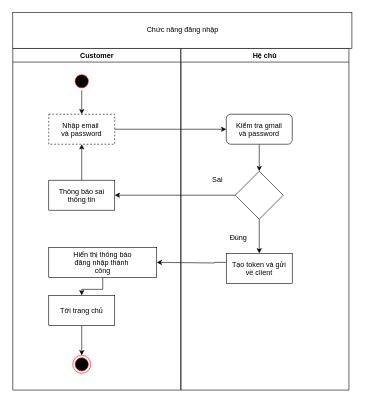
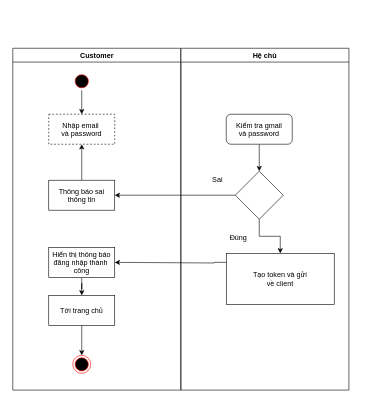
  <mxCell id="0" />
  <mxCell id="1" parent="0" />
  <mxCell id="2" value="Customer" style="swimlane;whiteSpace=wrap" parent="1" vertex="1"><mxGeometry x="20.5" y="80" width="280" height="570" as="geometry" /></mxCell>
  <mxCell id="3" value="" style="edgeStyle=orthogonalEdgeStyle;rounded=0;orthogonalLoop=1;jettySize=auto;html=1;" parent="2" source="4" target="5" edge="1"><mxGeometry relative="1" as="geometry" /></mxCell>
  <mxCell id="4" value="" style="ellipse;shape=startState;fillColor=#000000;strokeColor=#ff0000;" parent="2" vertex="1"><mxGeometry x="100" y="40" width="30" height="30" as="geometry" /></mxCell>
  <mxCell id="5" value="Nhập email &#10;và password" style="dashed=1;" parent="2" vertex="1"><mxGeometry x="60" y="110" width="110" height="50" as="geometry" /></mxCell>
  <mxCell id="6" style="edgeStyle=orthogonalEdgeStyle;rounded=0;orthogonalLoop=1;jettySize=auto;html=1;entryX=0.5;entryY=1;entryDx=0;entryDy=0;" parent="2" source="7" target="5" edge="1"><mxGeometry relative="1" as="geometry" /></mxCell>
  <mxCell id="7" value="Thông báo sai&#10;thông tin" style="" parent="2" vertex="1"><mxGeometry x="60" y="220" width="110" height="50" as="geometry" /></mxCell>
  <mxCell id="8" value="" style="ellipse;shape=endState;fillColor=#000000;strokeColor=#ff0000" parent="2" vertex="1"><mxGeometry x="100" y="512" width="30" height="30" as="geometry" /></mxCell>
  <mxCell id="9" value="" style="edgeStyle=orthogonalEdgeStyle;rounded=0;orthogonalLoop=1;jettySize=auto;html=1;" parent="2" source="10" target="12" edge="1"><mxGeometry relative="1" as="geometry" /></mxCell>
- <mxCell id="10" value="Hiển thị thông báo&#10;đăng nhập thành &#10;công" style="" parent="2" vertex="1"><mxGeometry x="60" y="332" width="180" height="50" as="geometry" /></mxCell>
+ <mxCell id="10" value="Hiển thị thông báo&#10;đăng nhập thành &#10;công" style="" parent="2" vertex="1"><mxGeometry x="60" y="332" width="110" height="50" as="geometry" /></mxCell>
  <mxCell id="11" value="" style="edgeStyle=orthogonalEdgeStyle;rounded=0;orthogonalLoop=1;jettySize=auto;html=1;" parent="2" source="12" target="8" edge="1"><mxGeometry relative="1" as="geometry" /></mxCell>
  <mxCell id="12" value="Tới trang chủ" style="" parent="2" vertex="1"><mxGeometry x="60" y="412" width="110" height="50" as="geometry" /></mxCell>
  <mxCell id="13" value="Hệ chủ" style="swimlane;whiteSpace=wrap" parent="1" vertex="1"><mxGeometry x="301" y="80" width="280" height="570" as="geometry" /></mxCell>
  <mxCell id="14" value="" style="edgeStyle=orthogonalEdgeStyle;rounded=0;orthogonalLoop=1;jettySize=auto;html=1;" parent="13" source="15" target="17" edge="1"><mxGeometry relative="1" as="geometry" /></mxCell>
  <mxCell id="15" value="Kiểm tra gmail&#10;và password" style="rounded=1;" parent="13" vertex="1"><mxGeometry x="75.5" y="110" width="110" height="50" as="geometry" /></mxCell>
  <mxCell id="16" value="" style="edgeStyle=orthogonalEdgeStyle;rounded=0;orthogonalLoop=1;jettySize=auto;html=1;" parent="13" source="17" target="20" edge="1"><mxGeometry relative="1" as="geometry" /></mxCell>
  <mxCell id="17" value="" style="rhombus;whiteSpace=wrap;html=1;" parent="13" vertex="1"><mxGeometry x="90.5" y="205" width="80" height="80" as="geometry" /></mxCell>
  <mxCell id="18" value="Sai" style="text;html=1;align=center;verticalAlign=middle;whiteSpace=wrap;rounded=0;" parent="13" vertex="1"><mxGeometry x="30.5" y="205" width="60" height="30" as="geometry" /></mxCell>
  <mxCell id="19" value="Đúng" style="text;html=1;align=center;verticalAlign=middle;whiteSpace=wrap;rounded=0;" parent="13" vertex="1"><mxGeometry x="65.5" y="302" width="60" height="30" as="geometry" /></mxCell>
- <mxCell id="20" value="Tạo token và gửi&#10;về client" style="" parent="13" vertex="1"><mxGeometry x="75.5" y="342" width="110" height="50" as="geometry" /></mxCell>
- <mxCell id="21" style="edgeStyle=orthogonalEdgeStyle;rounded=0;orthogonalLoop=1;jettySize=auto;html=1;entryX=0;entryY=0.5;entryDx=0;entryDy=0;" parent="1" source="5" target="15" edge="1"><mxGeometry relative="1" as="geometry" /></mxCell>
+ <mxCell id="20" value="Tạo token và gửi&#10;về client" style="" parent="13" vertex="1"><mxGeometry x="75.5" y="342" width="180" height="85" as="geometry" /></mxCell>
  <mxCell id="22" style="edgeStyle=orthogonalEdgeStyle;rounded=0;orthogonalLoop=1;jettySize=auto;html=1;entryX=1;entryY=0.5;entryDx=0;entryDy=0;" parent="1" source="17" target="7" edge="1"><mxGeometry relative="1" as="geometry" /></mxCell>
  <mxCell id="23" style="edgeStyle=orthogonalEdgeStyle;rounded=0;orthogonalLoop=1;jettySize=auto;html=1;entryX=1;entryY=0.5;entryDx=0;entryDy=0;" parent="1" source="20" target="10" edge="1"><mxGeometry relative="1" as="geometry"><mxPoint x="336" y="437" as="targetPoint" /><Array as="points"><mxPoint x="356.5" y="437" /><mxPoint x="356.5" y="438" /></Array></mxGeometry></mxCell>
- <mxCell id="24" value="Chức năng đăng nhập" style="rounded=0;whiteSpace=wrap;html=1;" parent="1" vertex="1"><mxGeometry x="20.5" y="20" width="565.5" height="60" as="geometry" /></mxCell>
